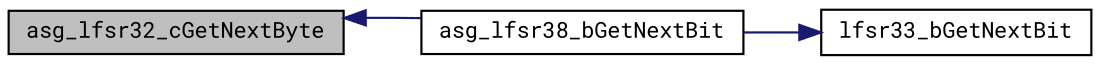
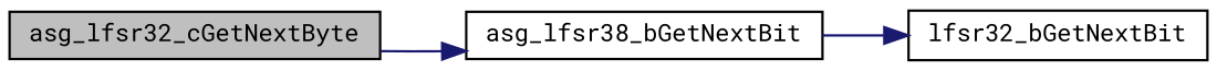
  digraph {
    fontname="Roboto Mono"
    rankdir=LR
    node [color=black fontname="Roboto Mono" fontsize=10 shape=record]
    edge [color=midnightblue fontname="Roboto Mono" fontsize=10 labelfontname=Helvetica labelfontsize=10 style=solid]
    n1 [fillcolor=grey75 fontcolor=black height=0.2 label=asg_lfsr32_cGetNextByte style=filled width=0.4]
    n2 [height=0.2 label=asg_lfsr38_bGetNextBit width=0.4]
-   n3 [height=0.2 label=lfsr33_bGetNextBit width=0.4]
-   n2 -> n1
+   n3 [height=0.2 label=lfsr32_bGetNextBit width=0.4]
+   n1 -> n2
    n2 -> n3
  }
